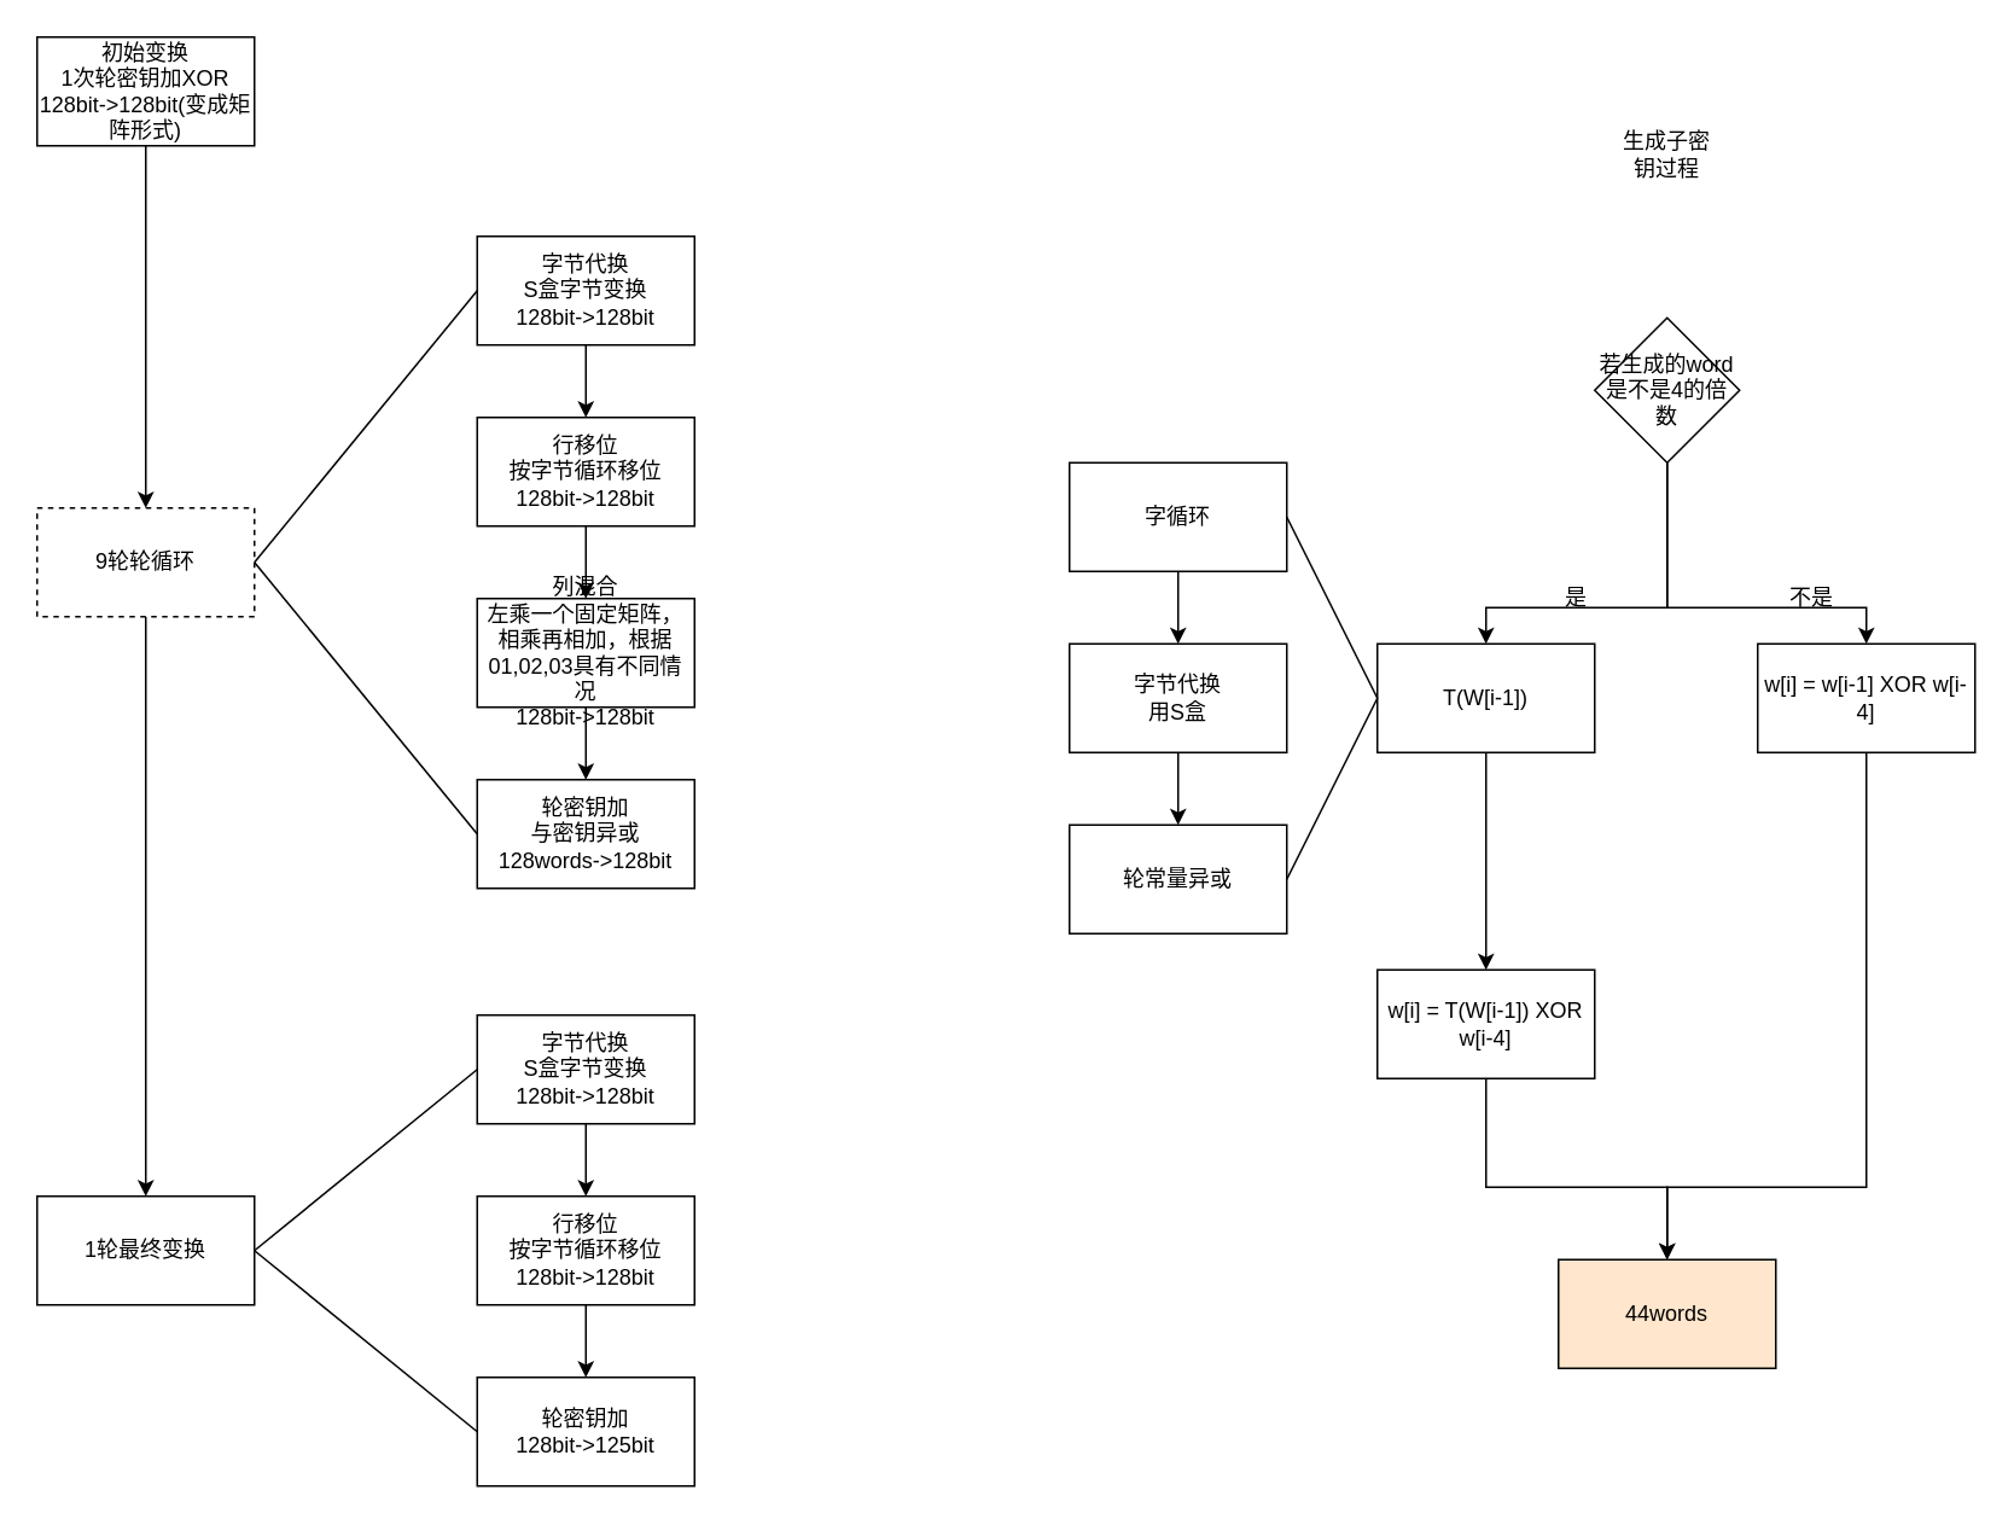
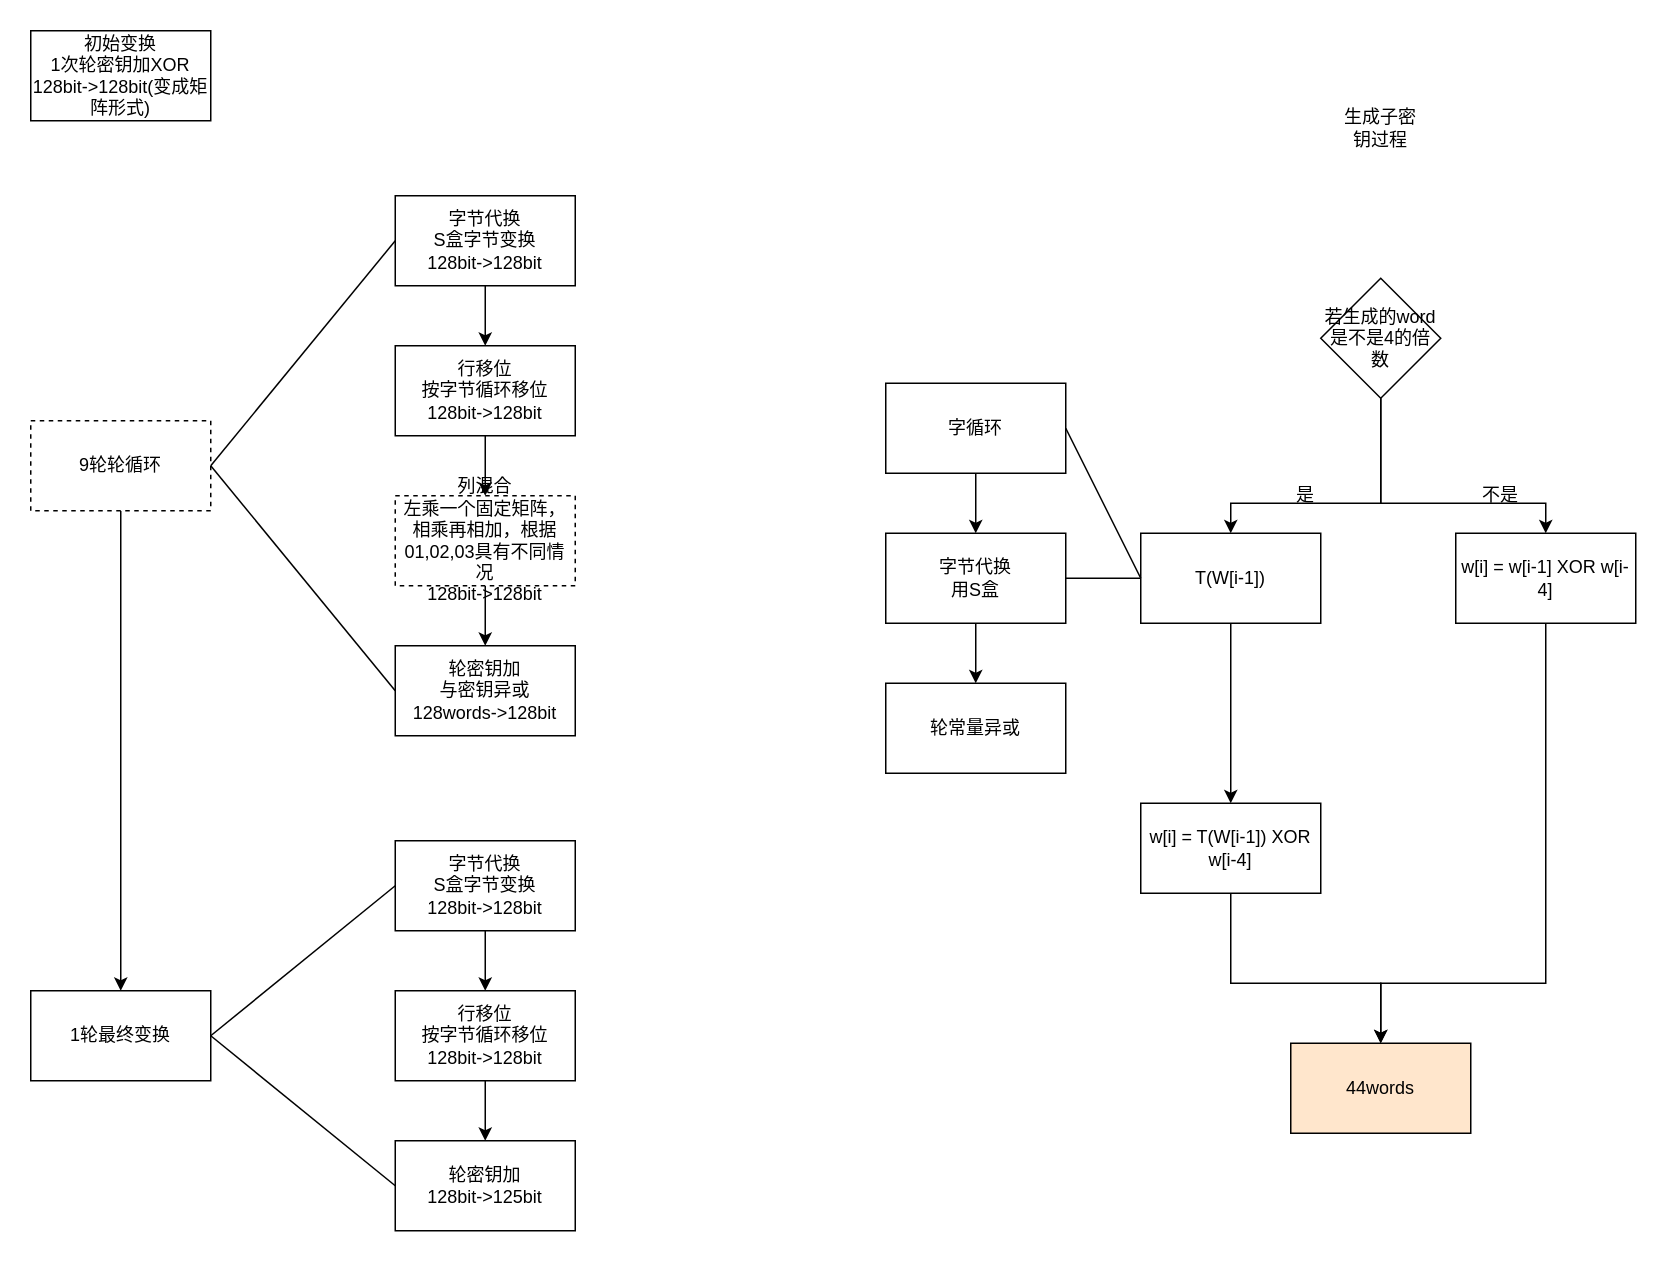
  <mxCell id="0" />
  <mxCell id="1" parent="0" />
  <mxCell id="2" value="初始变换&lt;br&gt;1次轮密钥加XOR&lt;br&gt;128bit-&amp;gt;128bit(变成矩阵形式)" style="rounded=0;whiteSpace=wrap;html=1;" vertex="1" parent="1"><mxGeometry x="20" y="20" width="120" height="60" as="geometry" /></mxCell>
  <mxCell id="3" value="" style="edgeStyle=orthogonalEdgeStyle;rounded=0;orthogonalLoop=1;jettySize=auto;html=1;" edge="1" parent="1" source="4" target="18"><mxGeometry relative="1" as="geometry" /></mxCell>
  <mxCell id="4" value="9轮轮循环" style="rounded=0;whiteSpace=wrap;html=1;dashed=1;" vertex="1" parent="1"><mxGeometry x="20" y="280" width="120" height="60" as="geometry" /></mxCell>
  <mxCell id="5" value="" style="edgeStyle=orthogonalEdgeStyle;rounded=0;orthogonalLoop=1;jettySize=auto;html=1;" edge="1" parent="1" source="6" target="8"><mxGeometry relative="1" as="geometry" /></mxCell>
  <mxCell id="6" value="字节代换&lt;br&gt;S盒字节变换&lt;br&gt;128bit-&amp;gt;128bit" style="rounded=0;whiteSpace=wrap;html=1;" vertex="1" parent="1"><mxGeometry x="263" y="130" width="120" height="60" as="geometry" /></mxCell>
  <mxCell id="7" value="" style="edgeStyle=orthogonalEdgeStyle;rounded=0;orthogonalLoop=1;jettySize=auto;html=1;" edge="1" parent="1" source="8" target="10"><mxGeometry relative="1" as="geometry" /></mxCell>
  <mxCell id="8" value="行移位&lt;br&gt;按字节循环移位&lt;br&gt;128bit-&amp;gt;128bit" style="rounded=0;whiteSpace=wrap;html=1;" vertex="1" parent="1"><mxGeometry x="263" y="230" width="120" height="60" as="geometry" /></mxCell>
  <mxCell id="9" value="" style="edgeStyle=orthogonalEdgeStyle;rounded=0;orthogonalLoop=1;jettySize=auto;html=1;" edge="1" parent="1" source="10" target="11"><mxGeometry relative="1" as="geometry" /></mxCell>
- <mxCell id="10" value="列混合&lt;br&gt;左乘一个固定矩阵，相乘再相加，根据01,02,03具有不同情况&lt;br&gt;128bit-&amp;gt;128bit" style="rounded=0;whiteSpace=wrap;html=1;" vertex="1" parent="1"><mxGeometry x="263" y="330" width="120" height="60" as="geometry" /></mxCell>
+ <mxCell id="10" value="列混合&lt;br&gt;左乘一个固定矩阵，相乘再相加，根据01,02,03具有不同情况&lt;br&gt;128bit-&amp;gt;128bit" style="rounded=0;whiteSpace=wrap;html=1;dashed=1;" vertex="1" parent="1"><mxGeometry x="263" y="330" width="120" height="60" as="geometry" /></mxCell>
  <mxCell id="11" value="轮密钥加&lt;br&gt;与密钥异或&lt;br&gt;128words-&amp;gt;128bit" style="rounded=0;whiteSpace=wrap;html=1;" vertex="1" parent="1"><mxGeometry x="263" y="430" width="120" height="60" as="geometry" /></mxCell>
  <mxCell id="12" value="" style="edgeStyle=orthogonalEdgeStyle;rounded=0;orthogonalLoop=1;jettySize=auto;html=1;" edge="1" parent="1" source="13" target="15"><mxGeometry relative="1" as="geometry" /></mxCell>
  <mxCell id="13" value="字节代换&lt;br&gt;S盒字节变换&lt;br&gt;128bit-&amp;gt;128bit" style="rounded=0;whiteSpace=wrap;html=1;" vertex="1" parent="1"><mxGeometry x="263" y="560" width="120" height="60" as="geometry" /></mxCell>
  <mxCell id="14" value="" style="edgeStyle=orthogonalEdgeStyle;rounded=0;orthogonalLoop=1;jettySize=auto;html=1;" edge="1" parent="1" source="15" target="16"><mxGeometry relative="1" as="geometry" /></mxCell>
  <mxCell id="15" value="行移位&lt;br&gt;按字节循环移位&lt;br&gt;128bit-&amp;gt;128bit" style="rounded=0;whiteSpace=wrap;html=1;" vertex="1" parent="1"><mxGeometry x="263" y="660" width="120" height="60" as="geometry" /></mxCell>
  <mxCell id="16" value="轮密钥加&lt;br&gt;128bit-&amp;gt;125bit" style="rounded=0;whiteSpace=wrap;html=1;" vertex="1" parent="1"><mxGeometry x="263" y="760" width="120" height="60" as="geometry" /></mxCell>
- <mxCell id="17" value="" style="endArrow=classic;html=1;rounded=0;entryX=0.5;entryY=0;entryDx=0;entryDy=0;exitX=0.5;exitY=1;exitDx=0;exitDy=0;" edge="1" parent="1" source="2" target="4"><mxGeometry width="50" height="50" relative="1" as="geometry"><mxPoint x="80" y="110" as="sourcePoint" /><mxPoint x="350" y="260" as="targetPoint" /></mxGeometry></mxCell>
  <mxCell id="18" value="&lt;span&gt;1轮最终变换&lt;/span&gt;" style="rounded=0;whiteSpace=wrap;html=1;" vertex="1" parent="1"><mxGeometry x="20" y="660" width="120" height="60" as="geometry" /></mxCell>
  <mxCell id="19" value="" style="endArrow=none;html=1;rounded=0;exitX=1;exitY=0.5;exitDx=0;exitDy=0;entryX=0;entryY=0.5;entryDx=0;entryDy=0;" edge="1" parent="1" source="4" target="6"><mxGeometry width="50" height="50" relative="1" as="geometry"><mxPoint x="300" y="340" as="sourcePoint" /><mxPoint x="350" y="290" as="targetPoint" /></mxGeometry></mxCell>
  <mxCell id="20" value="" style="endArrow=none;html=1;rounded=0;exitX=1;exitY=0.5;exitDx=0;exitDy=0;entryX=0;entryY=0.5;entryDx=0;entryDy=0;" edge="1" parent="1" source="4" target="11"><mxGeometry width="50" height="50" relative="1" as="geometry"><mxPoint x="300" y="450" as="sourcePoint" /><mxPoint x="350" y="400" as="targetPoint" /></mxGeometry></mxCell>
  <mxCell id="21" value="" style="endArrow=none;html=1;rounded=0;exitX=1;exitY=0.5;exitDx=0;exitDy=0;entryX=0;entryY=0.5;entryDx=0;entryDy=0;" edge="1" parent="1" source="18" target="13"><mxGeometry width="50" height="50" relative="1" as="geometry"><mxPoint x="300" y="610" as="sourcePoint" /><mxPoint x="350" y="560" as="targetPoint" /></mxGeometry></mxCell>
  <mxCell id="22" value="" style="endArrow=none;html=1;rounded=0;exitX=1;exitY=0.5;exitDx=0;exitDy=0;entryX=0;entryY=0.5;entryDx=0;entryDy=0;" edge="1" parent="1" source="18" target="16"><mxGeometry width="50" height="50" relative="1" as="geometry"><mxPoint x="300" y="610" as="sourcePoint" /><mxPoint x="350" y="560" as="targetPoint" /></mxGeometry></mxCell>
  <mxCell id="23" value="w[i] = T(W[i-1]) XOR w[i-4]" style="rounded=0;whiteSpace=wrap;html=1;" vertex="1" parent="1"><mxGeometry x="760" y="535" width="120" height="60" as="geometry" /></mxCell>
  <mxCell id="24" value="T(W[i-1])" style="rounded=0;whiteSpace=wrap;html=1;" vertex="1" parent="1"><mxGeometry x="760" y="355" width="120" height="60" as="geometry" /></mxCell>
  <mxCell id="25" value="生成子密钥过程" style="text;html=1;strokeColor=none;fillColor=none;align=center;verticalAlign=middle;whiteSpace=wrap;rounded=0;" vertex="1" parent="1"><mxGeometry x="890" y="70" width="60" height="30" as="geometry" /></mxCell>
- <mxCell id="26" value="若生成的word是不是4的倍数" style="rhombus;whiteSpace=wrap;html=1;" vertex="1" parent="1"><mxGeometry x="880" y="175" width="80" height="80" as="geometry" /></mxCell>
+ <mxCell id="26" value="若生成的word是不是4的倍数" style="rhombus;whiteSpace=wrap;html=1;" vertex="1" parent="1"><mxGeometry x="880" y="185" width="80" height="80" as="geometry" /></mxCell>
  <mxCell id="27" value="w[i] = w[i-1] XOR w[i-4]" style="rounded=0;whiteSpace=wrap;html=1;" vertex="1" parent="1"><mxGeometry x="970" y="355" width="120" height="60" as="geometry" /></mxCell>
  <mxCell id="28" value="" style="edgeStyle=orthogonalEdgeStyle;rounded=0;orthogonalLoop=1;jettySize=auto;html=1;" edge="1" parent="1" source="29" target="31"><mxGeometry relative="1" as="geometry" /></mxCell>
  <mxCell id="29" value="字循环" style="rounded=0;whiteSpace=wrap;html=1;" vertex="1" parent="1"><mxGeometry x="590" y="255" width="120" height="60" as="geometry" /></mxCell>
  <mxCell id="30" value="" style="edgeStyle=orthogonalEdgeStyle;rounded=0;orthogonalLoop=1;jettySize=auto;html=1;" edge="1" parent="1" source="31" target="32"><mxGeometry relative="1" as="geometry" /></mxCell>
  <mxCell id="31" value="字节代换&lt;br&gt;用S盒" style="rounded=0;whiteSpace=wrap;html=1;" vertex="1" parent="1"><mxGeometry x="590" y="355" width="120" height="60" as="geometry" /></mxCell>
  <mxCell id="32" value="轮常量异或" style="rounded=0;whiteSpace=wrap;html=1;" vertex="1" parent="1"><mxGeometry x="590" y="455" width="120" height="60" as="geometry" /></mxCell>
  <mxCell id="33" value="" style="endArrow=none;html=1;rounded=0;exitX=0;exitY=0.5;exitDx=0;exitDy=0;entryX=1;entryY=0.5;entryDx=0;entryDy=0;" edge="1" parent="1" source="24" target="29"><mxGeometry width="50" height="50" relative="1" as="geometry"><mxPoint x="600" y="335" as="sourcePoint" /><mxPoint x="650" y="285" as="targetPoint" /></mxGeometry></mxCell>
- <mxCell id="34" value="" style="endArrow=none;html=1;rounded=0;exitX=0;exitY=0.5;exitDx=0;exitDy=0;entryX=1;entryY=0.5;entryDx=0;entryDy=0;" edge="1" parent="1" source="24" target="32"><mxGeometry width="50" height="50" relative="1" as="geometry"><mxPoint x="700" y="425" as="sourcePoint" /><mxPoint x="650" y="285" as="targetPoint" /></mxGeometry></mxCell>
+ <mxCell id="34" value="" style="endArrow=none;html=1;rounded=0;exitX=0;exitY=0.5;exitDx=0;exitDy=0;" edge="1" parent="1" source="24" target="31"><mxGeometry width="50" height="50" relative="1" as="geometry"><mxPoint x="700" y="425" as="sourcePoint" /><mxPoint x="650" y="285" as="targetPoint" /></mxGeometry></mxCell>
  <mxCell id="35" value="" style="endArrow=classic;html=1;rounded=0;exitX=0.5;exitY=1;exitDx=0;exitDy=0;entryX=0.5;entryY=0;entryDx=0;entryDy=0;" edge="1" parent="1" source="26" target="24"><mxGeometry width="50" height="50" relative="1" as="geometry"><mxPoint x="600" y="425" as="sourcePoint" /><mxPoint x="820" y="335" as="targetPoint" /><Array as="points"><mxPoint x="920" y="335" /><mxPoint x="820" y="335" /></Array></mxGeometry></mxCell>
  <mxCell id="36" value="" style="endArrow=classic;html=1;rounded=0;exitX=0.5;exitY=1;exitDx=0;exitDy=0;entryX=0.5;entryY=0;entryDx=0;entryDy=0;" edge="1" parent="1" source="26" target="27"><mxGeometry width="50" height="50" relative="1" as="geometry"><mxPoint x="600" y="375" as="sourcePoint" /><mxPoint x="990" y="285" as="targetPoint" /><Array as="points"><mxPoint x="920" y="335" /><mxPoint x="1030" y="335" /></Array></mxGeometry></mxCell>
  <mxCell id="37" value="" style="endArrow=classic;html=1;rounded=0;exitX=0.5;exitY=1;exitDx=0;exitDy=0;entryX=0.5;entryY=0;entryDx=0;entryDy=0;" edge="1" parent="1" source="24" target="23"><mxGeometry width="50" height="50" relative="1" as="geometry"><mxPoint x="800" y="525" as="sourcePoint" /><mxPoint x="850" y="475" as="targetPoint" /></mxGeometry></mxCell>
  <mxCell id="38" value="44words" style="rounded=0;whiteSpace=wrap;html=1;fillColor=#ffe6cc;" vertex="1" parent="1"><mxGeometry x="860" y="695" width="120" height="60" as="geometry" /></mxCell>
  <mxCell id="39" value="" style="endArrow=classic;html=1;rounded=0;exitX=0.5;exitY=1;exitDx=0;exitDy=0;entryX=0.5;entryY=0;entryDx=0;entryDy=0;" edge="1" parent="1" source="23" target="38"><mxGeometry width="50" height="50" relative="1" as="geometry"><mxPoint x="800" y="635" as="sourcePoint" /><mxPoint x="850" y="585" as="targetPoint" /><Array as="points"><mxPoint x="820" y="655" /><mxPoint x="920" y="655" /></Array></mxGeometry></mxCell>
  <mxCell id="40" value="" style="endArrow=classic;html=1;rounded=0;exitX=0.5;exitY=1;exitDx=0;exitDy=0;entryX=0.5;entryY=0;entryDx=0;entryDy=0;" edge="1" parent="1" source="27" target="38"><mxGeometry width="50" height="50" relative="1" as="geometry"><mxPoint x="800" y="635" as="sourcePoint" /><mxPoint x="850" y="585" as="targetPoint" /><Array as="points"><mxPoint x="1030" y="655" /><mxPoint x="920" y="655" /></Array></mxGeometry></mxCell>
  <mxCell id="41" value="是" style="text;html=1;strokeColor=none;fillColor=none;align=center;verticalAlign=middle;whiteSpace=wrap;rounded=0;" vertex="1" parent="1"><mxGeometry x="840" y="315" width="60" height="30" as="geometry" /></mxCell>
  <mxCell id="42" value="不是" style="text;html=1;strokeColor=none;fillColor=none;align=center;verticalAlign=middle;whiteSpace=wrap;rounded=0;" vertex="1" parent="1"><mxGeometry x="970" y="315" width="60" height="30" as="geometry" /></mxCell>
